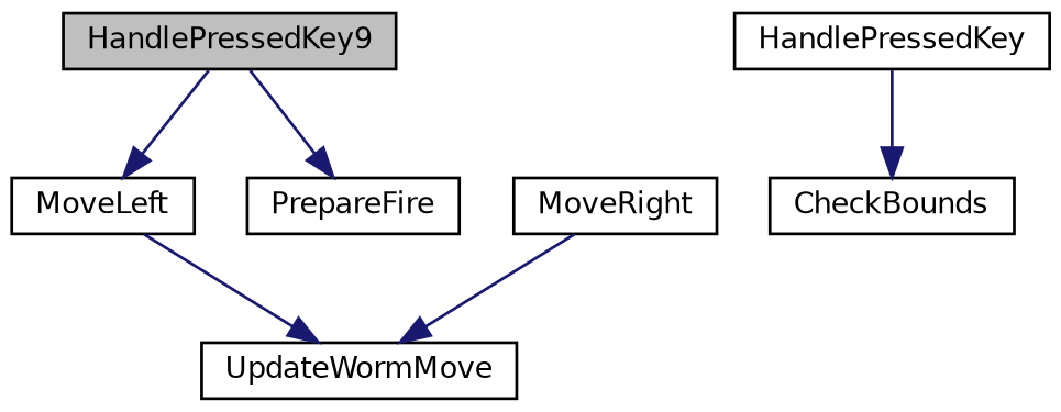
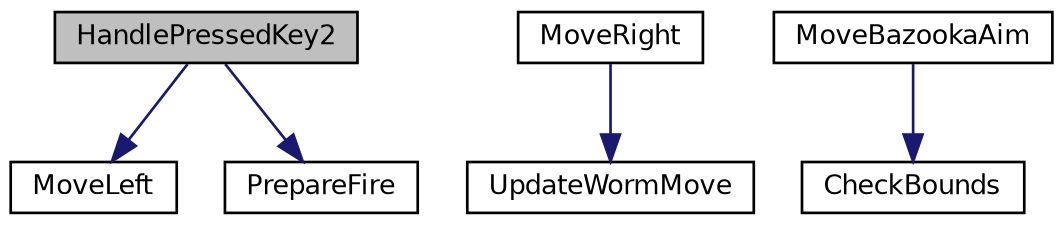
  digraph {
    rankdir=TB
    node [color=black fillcolor=white fontname=Helvetica fontsize=10 shape=record style=filled]
    edge [color=midnightblue fontname=Helvetica fontsize=10 labelfontname=Helvetica labelfontsize=10 style=solid]
-   n1 [fillcolor=grey75 fontcolor=black height=0.2 label=HandlePressedKey9 width=0.4]
+   n1 [fillcolor=grey75 fontcolor=black height=0.2 label=HandlePressedKey2 width=0.4]
    n2 [height=0.2 label=MoveLeft width=0.4]
    n3 [height=0.2 label=PrepareFire width=0.4]
    n4 [height=0.2 label=UpdateWormMove width=0.4]
    n5 [height=0.2 label=MoveRight width=0.4]
-   n6 [height=0.2 label=HandlePressedKey width=0.4]
+   n6 [height=0.2 label=MoveBazookaAim width=0.4]
    n7 [height=0.2 label=CheckBounds width=0.4]
    n1 -> n2
    n1 -> n3
-   n2 -> n4
    n5 -> n4
    n6 -> n7
  }
